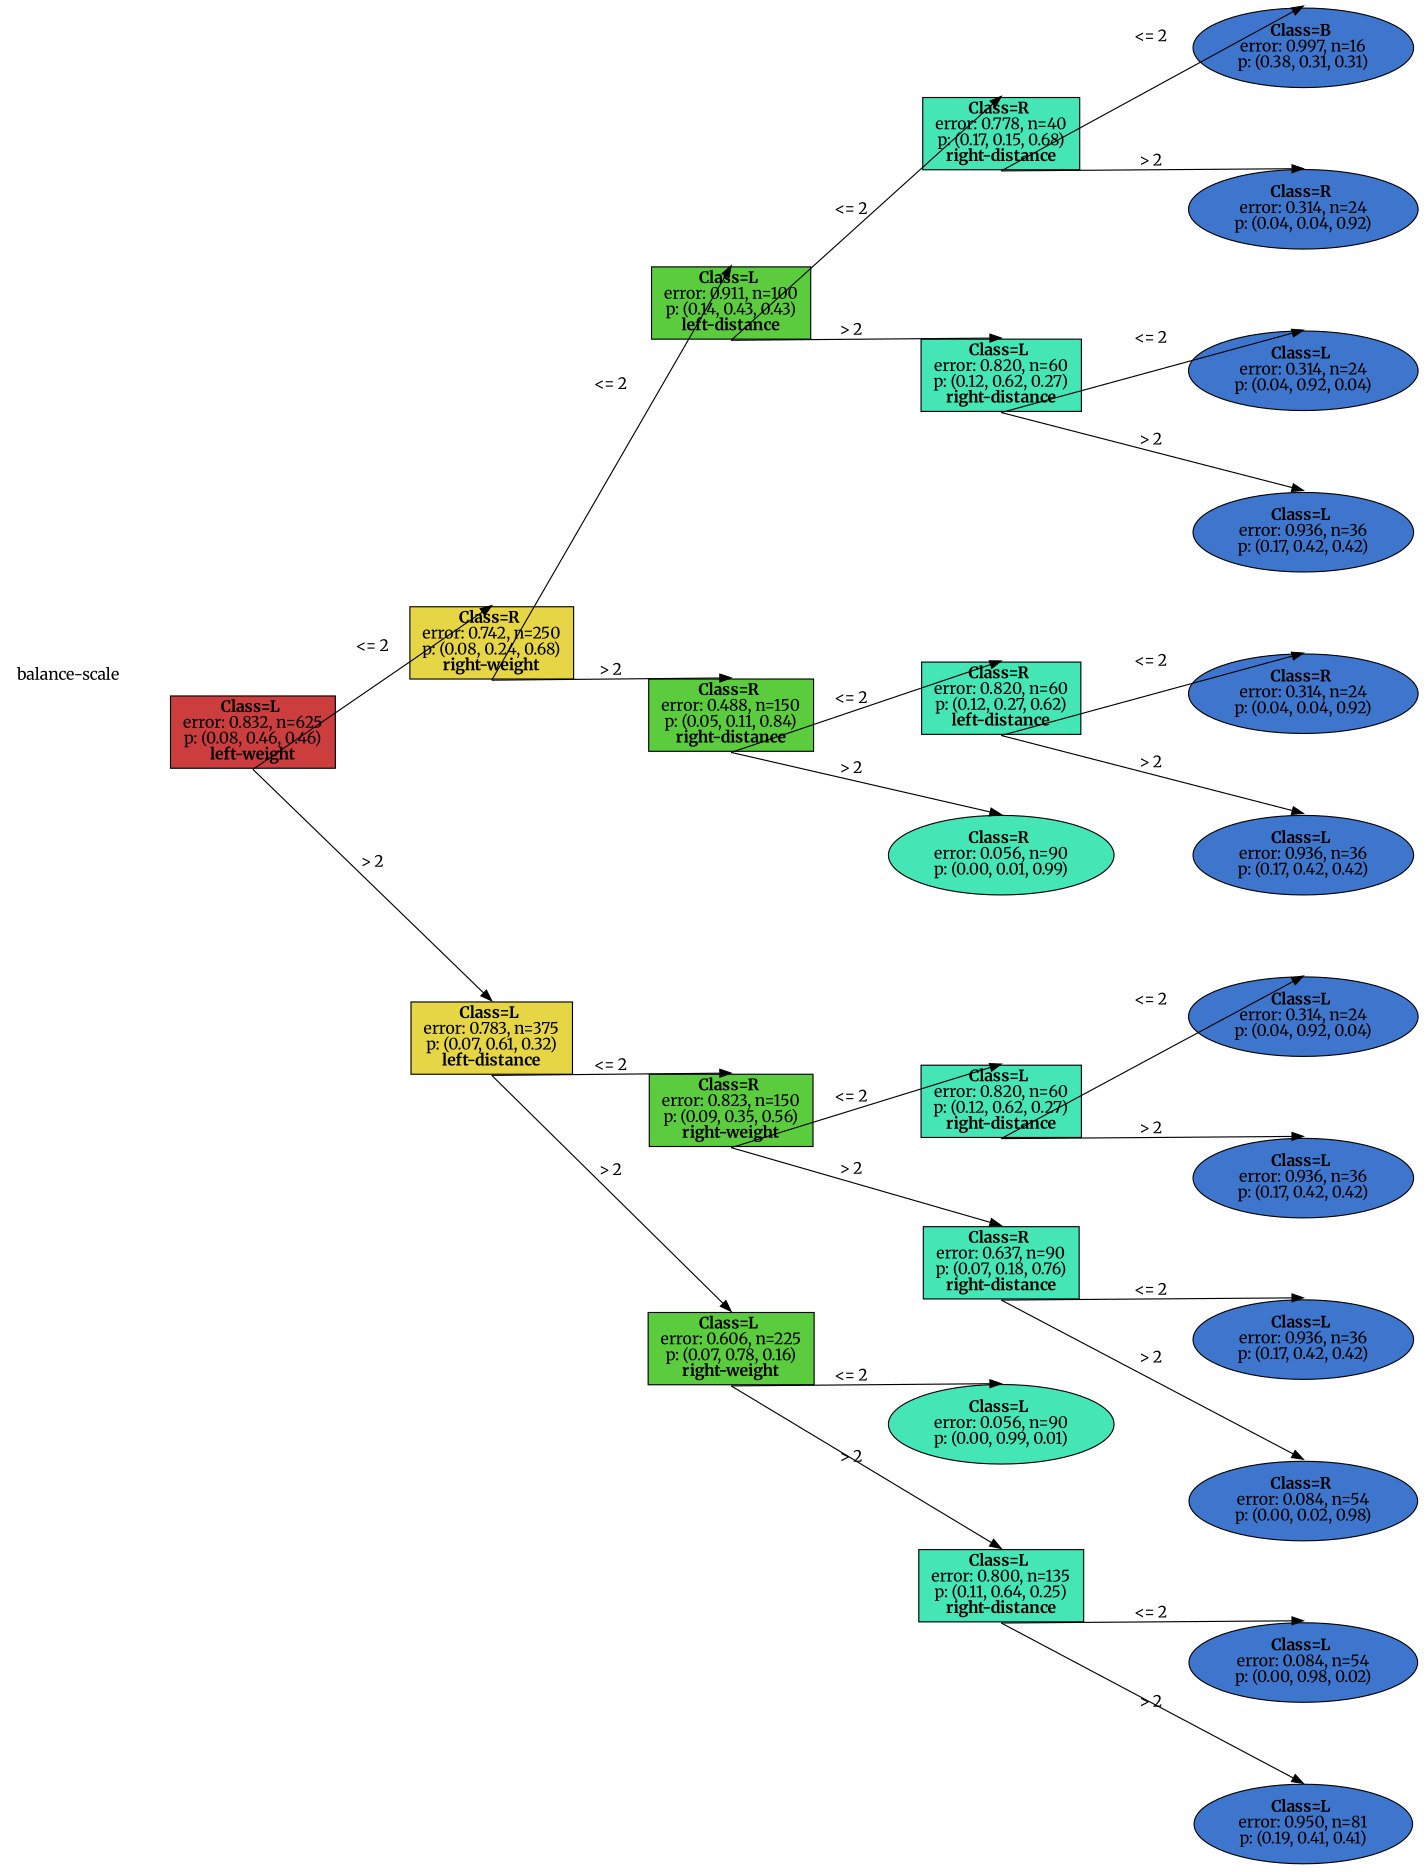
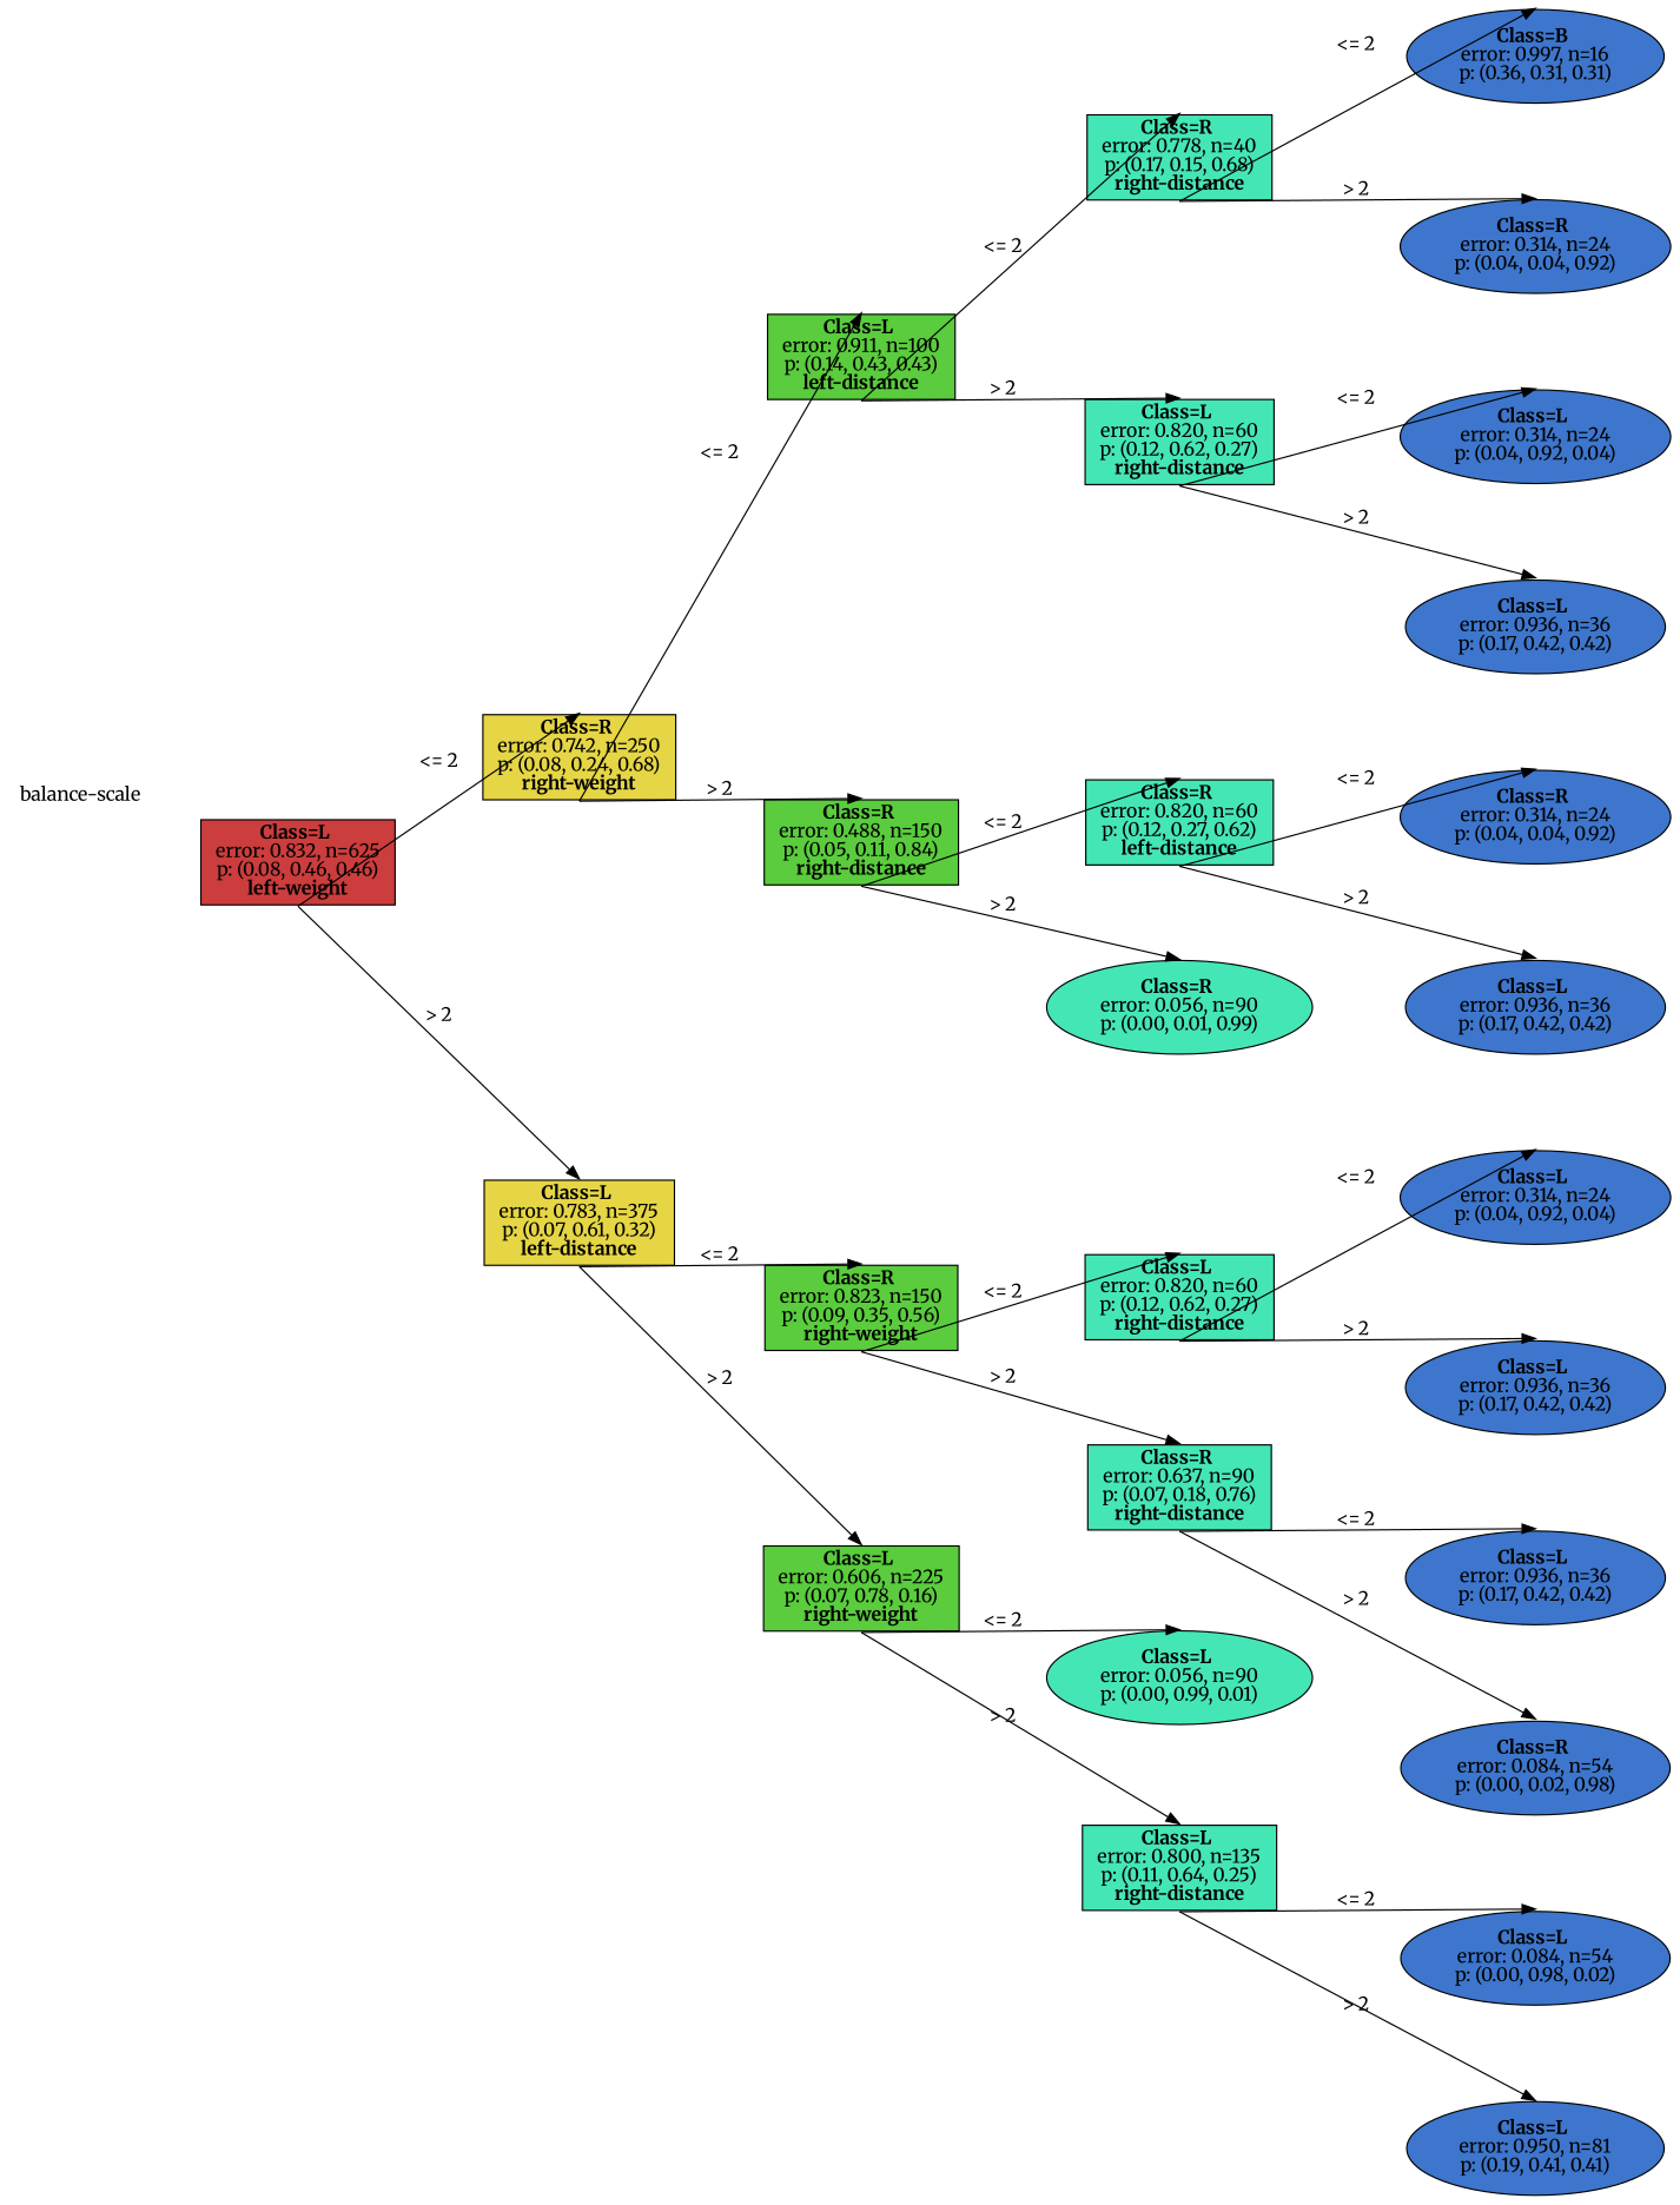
  digraph {
    nodesep=1
    ranksep=0.5
    splines=false
    rankdir=LR
    fontname=Merriweather
    node [color=black fillcolor="0.600 0.7 0.800" fontname=Merriweather shape=oval style=filled]
    edge [fontname=Merriweather headport=n tailport=s]
    n1 [fillcolor=white label="balance-scale" shape=plaintext]
    n2 [fillcolor="0.000 0.7 0.800" label=<<b> Class=L </b> <br/> error: 0.832, n=625 <br/> p: (0.08, 0.46, 0.46) <br/><b>left-weight</b>> shape=rect]
    n3 [fillcolor="0.150 0.7 0.900" label=<<b> Class=R </b> <br/> error: 0.742, n=250 <br/> p: (0.08, 0.24, 0.68) <br/><b>right-weight</b>> shape=rect]
    n4 [fillcolor="0.150 0.7 0.900" label=<<b> Class=L </b> <br/> error: 0.783, n=375 <br/> p: (0.07, 0.61, 0.32) <br/><b>left-distance</b>> shape=rect]
    n5 [fillcolor="0.300 0.7 0.800" label=<<b> Class=L </b> <br/> error: 0.911, n=100 <br/> p: (0.14, 0.43, 0.43) <br/><b>left-distance</b>> shape=rect]
    n6 [fillcolor="0.300 0.7 0.800" label=<<b> Class=R </b> <br/> error: 0.488, n=150 <br/> p: (0.05, 0.11, 0.84) <br/><b>right-distance</b>> shape=rect]
    n7 [fillcolor="0.450 0.7 0.900" label=<<b> Class=R </b> <br/> error: 0.778, n=40 <br/> p: (0.17, 0.15, 0.68) <br/><b>right-distance</b>> shape=rect]
    n8 [fillcolor="0.450 0.7 0.900" label=<<b> Class=L </b> <br/> error: 0.820, n=60 <br/> p: (0.12, 0.62, 0.27) <br/><b>right-distance</b>> shape=rect]
-   n9 [label=<<b> Class=B </b> <br/> error: 0.997, n=16 <br/> p: (0.38, 0.31, 0.31) >]
+   n9 [label=<<b> Class=B </b> <br/> error: 0.997, n=16 <br/> p: (0.36, 0.31, 0.31) >]
    n10 [label=<<b> Class=R </b> <br/> error: 0.314, n=24 <br/> p: (0.04, 0.04, 0.92) >]
    n11 [label=<<b> Class=L </b> <br/> error: 0.314, n=24 <br/> p: (0.04, 0.92, 0.04) >]
    n12 [label=<<b> Class=L </b> <br/> error: 0.936, n=36 <br/> p: (0.17, 0.42, 0.42) >]
    n13 [fillcolor="0.450 0.7 0.900" label=<<b> Class=R </b> <br/> error: 0.820, n=60 <br/> p: (0.12, 0.27, 0.62) <br/><b>left-distance</b>> shape=rect]
    n14 [fillcolor="0.450 0.7 0.900" label=<<b> Class=R </b> <br/> error: 0.056, n=90 <br/> p: (0.00, 0.01, 0.99) >]
    n15 [label=<<b> Class=R </b> <br/> error: 0.314, n=24 <br/> p: (0.04, 0.04, 0.92) >]
    n16 [label=<<b> Class=L </b> <br/> error: 0.936, n=36 <br/> p: (0.17, 0.42, 0.42) >]
    n17 [fillcolor="0.300 0.7 0.800" label=<<b> Class=R </b> <br/> error: 0.823, n=150 <br/> p: (0.09, 0.35, 0.56) <br/><b>right-weight</b>> shape=rect]
    n18 [fillcolor="0.300 0.7 0.800" label=<<b> Class=L </b> <br/> error: 0.606, n=225 <br/> p: (0.07, 0.78, 0.16) <br/><b>right-weight</b>> shape=rect]
    n19 [fillcolor="0.450 0.7 0.900" label=<<b> Class=L </b> <br/> error: 0.820, n=60 <br/> p: (0.12, 0.62, 0.27) <br/><b>right-distance</b>> shape=rect]
    n20 [fillcolor="0.450 0.7 0.900" label=<<b> Class=R </b> <br/> error: 0.637, n=90 <br/> p: (0.07, 0.18, 0.76) <br/><b>right-distance</b>> shape=rect]
    n21 [label=<<b> Class=L </b> <br/> error: 0.314, n=24 <br/> p: (0.04, 0.92, 0.04) >]
    n22 [label=<<b> Class=L </b> <br/> error: 0.936, n=36 <br/> p: (0.17, 0.42, 0.42) >]
    n23 [label=<<b> Class=L </b> <br/> error: 0.936, n=36 <br/> p: (0.17, 0.42, 0.42) >]
    n24 [label=<<b> Class=R </b> <br/> error: 0.084, n=54 <br/> p: (0.00, 0.02, 0.98) >]
    n25 [fillcolor="0.450 0.7 0.900" label=<<b> Class=L </b> <br/> error: 0.056, n=90 <br/> p: (0.00, 0.99, 0.01) >]
    n26 [fillcolor="0.450 0.7 0.900" label=<<b> Class=L </b> <br/> error: 0.800, n=135 <br/> p: (0.11, 0.64, 0.25) <br/><b>right-distance</b>> shape=rect]
    n27 [label=<<b> Class=L </b> <br/> error: 0.084, n=54 <br/> p: (0.00, 0.98, 0.02) >]
    n28 [label=<<b> Class=L </b> <br/> error: 0.950, n=81 <br/> p: (0.19, 0.41, 0.41) >]
    n1 -> n2 [style=invis]
    n2 -> n3 [label="<= 2"]
    n2 -> n4 [label="> 2"]
    n3 -> n5 [label="<= 2"]
    n3 -> n6 [label="> 2"]
    n4 -> n17 [label="<= 2"]
    n4 -> n18 [label="> 2"]
    n5 -> n7 [label="<= 2"]
    n5 -> n8 [label="> 2"]
    n6 -> n13 [label="<= 2"]
    n6 -> n14 [label="> 2"]
    n7 -> n9 [label="<= 2"]
    n7 -> n10 [label="> 2"]
    n8 -> n11 [label="<= 2"]
    n8 -> n12 [label="> 2"]
    n13 -> n15 [label="<= 2"]
    n13 -> n16 [label="> 2"]
    n17 -> n19 [label="<= 2"]
    n17 -> n20 [label="> 2"]
    n18 -> n25 [label="<= 2"]
    n18 -> n26 [label="> 2"]
    n19 -> n21 [label="<= 2"]
    n19 -> n22 [label="> 2"]
    n20 -> n23 [label="<= 2"]
    n20 -> n24 [label="> 2"]
    n26 -> n27 [label="<= 2"]
    n26 -> n28 [label="> 2"]
  }
